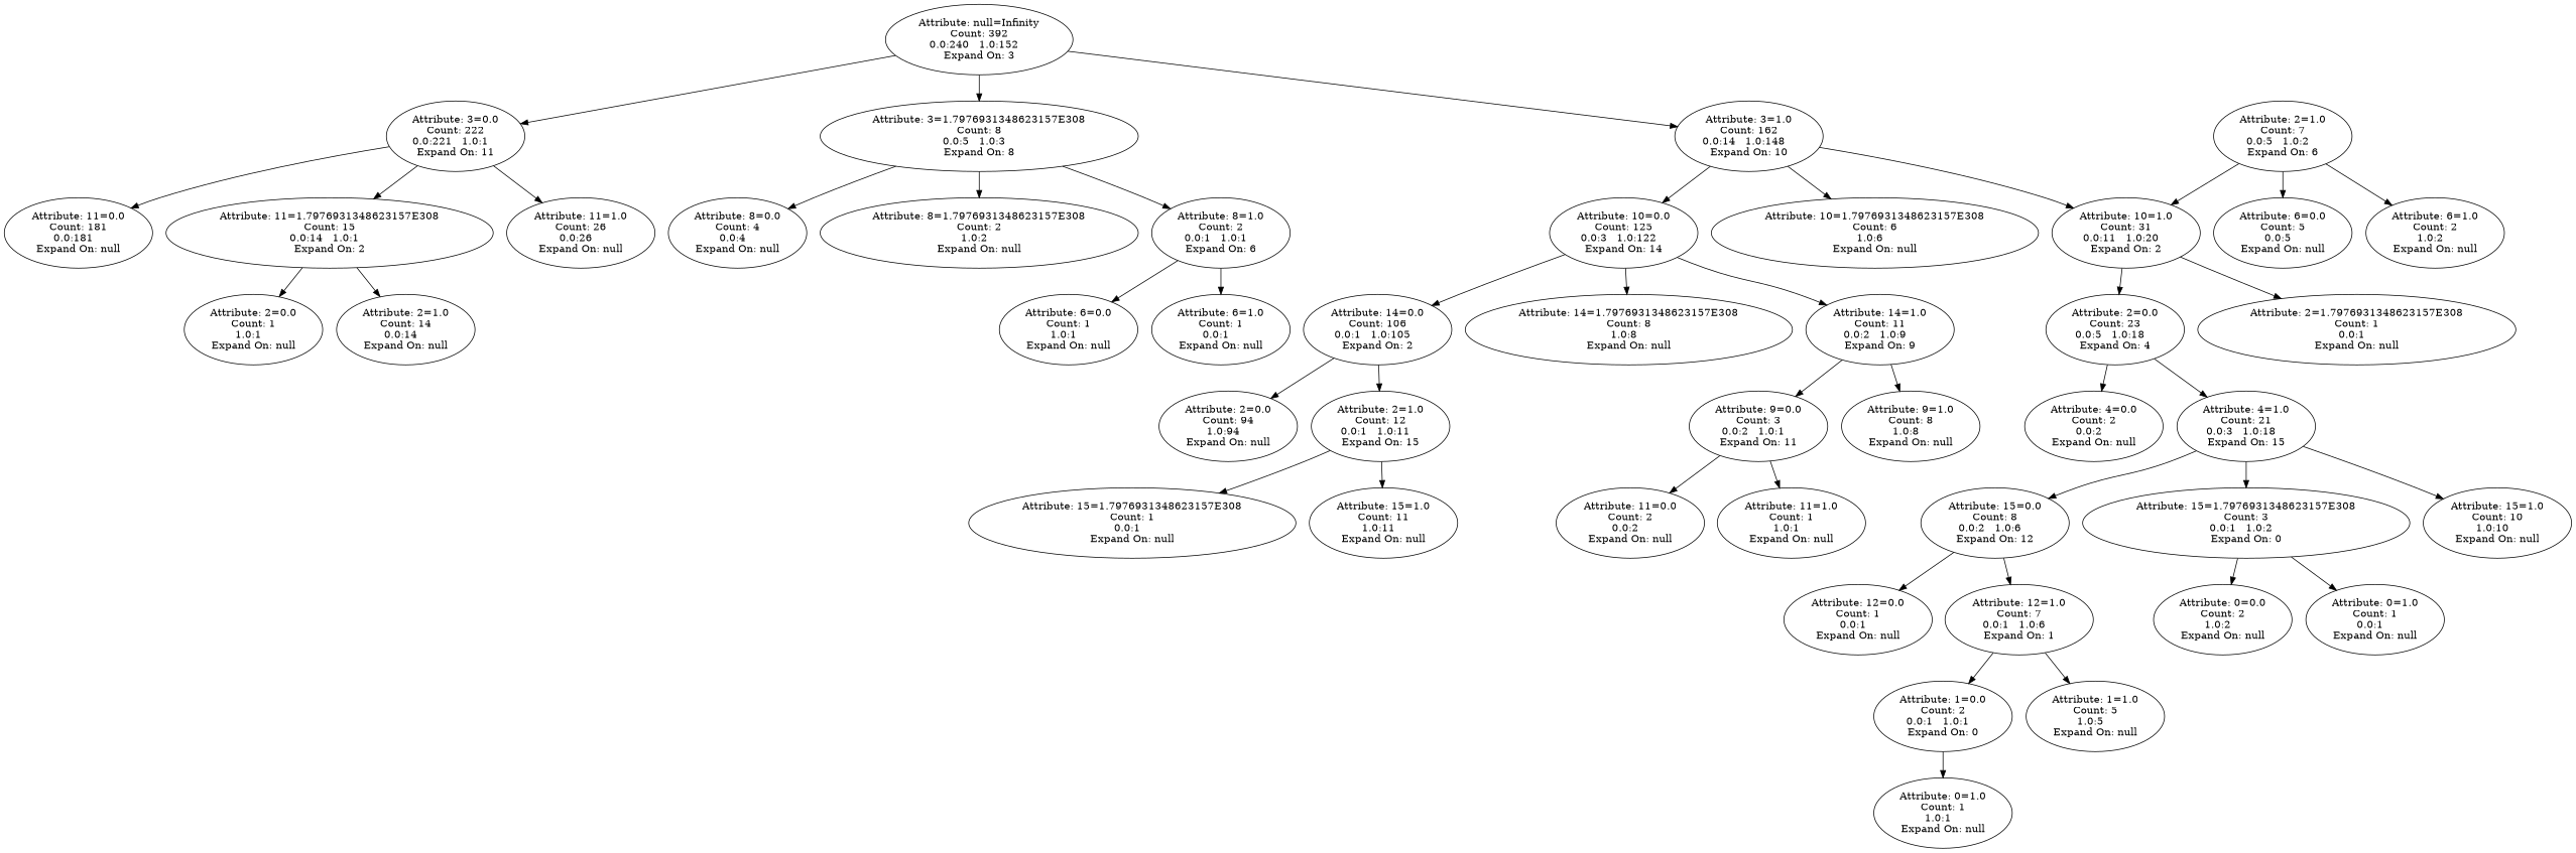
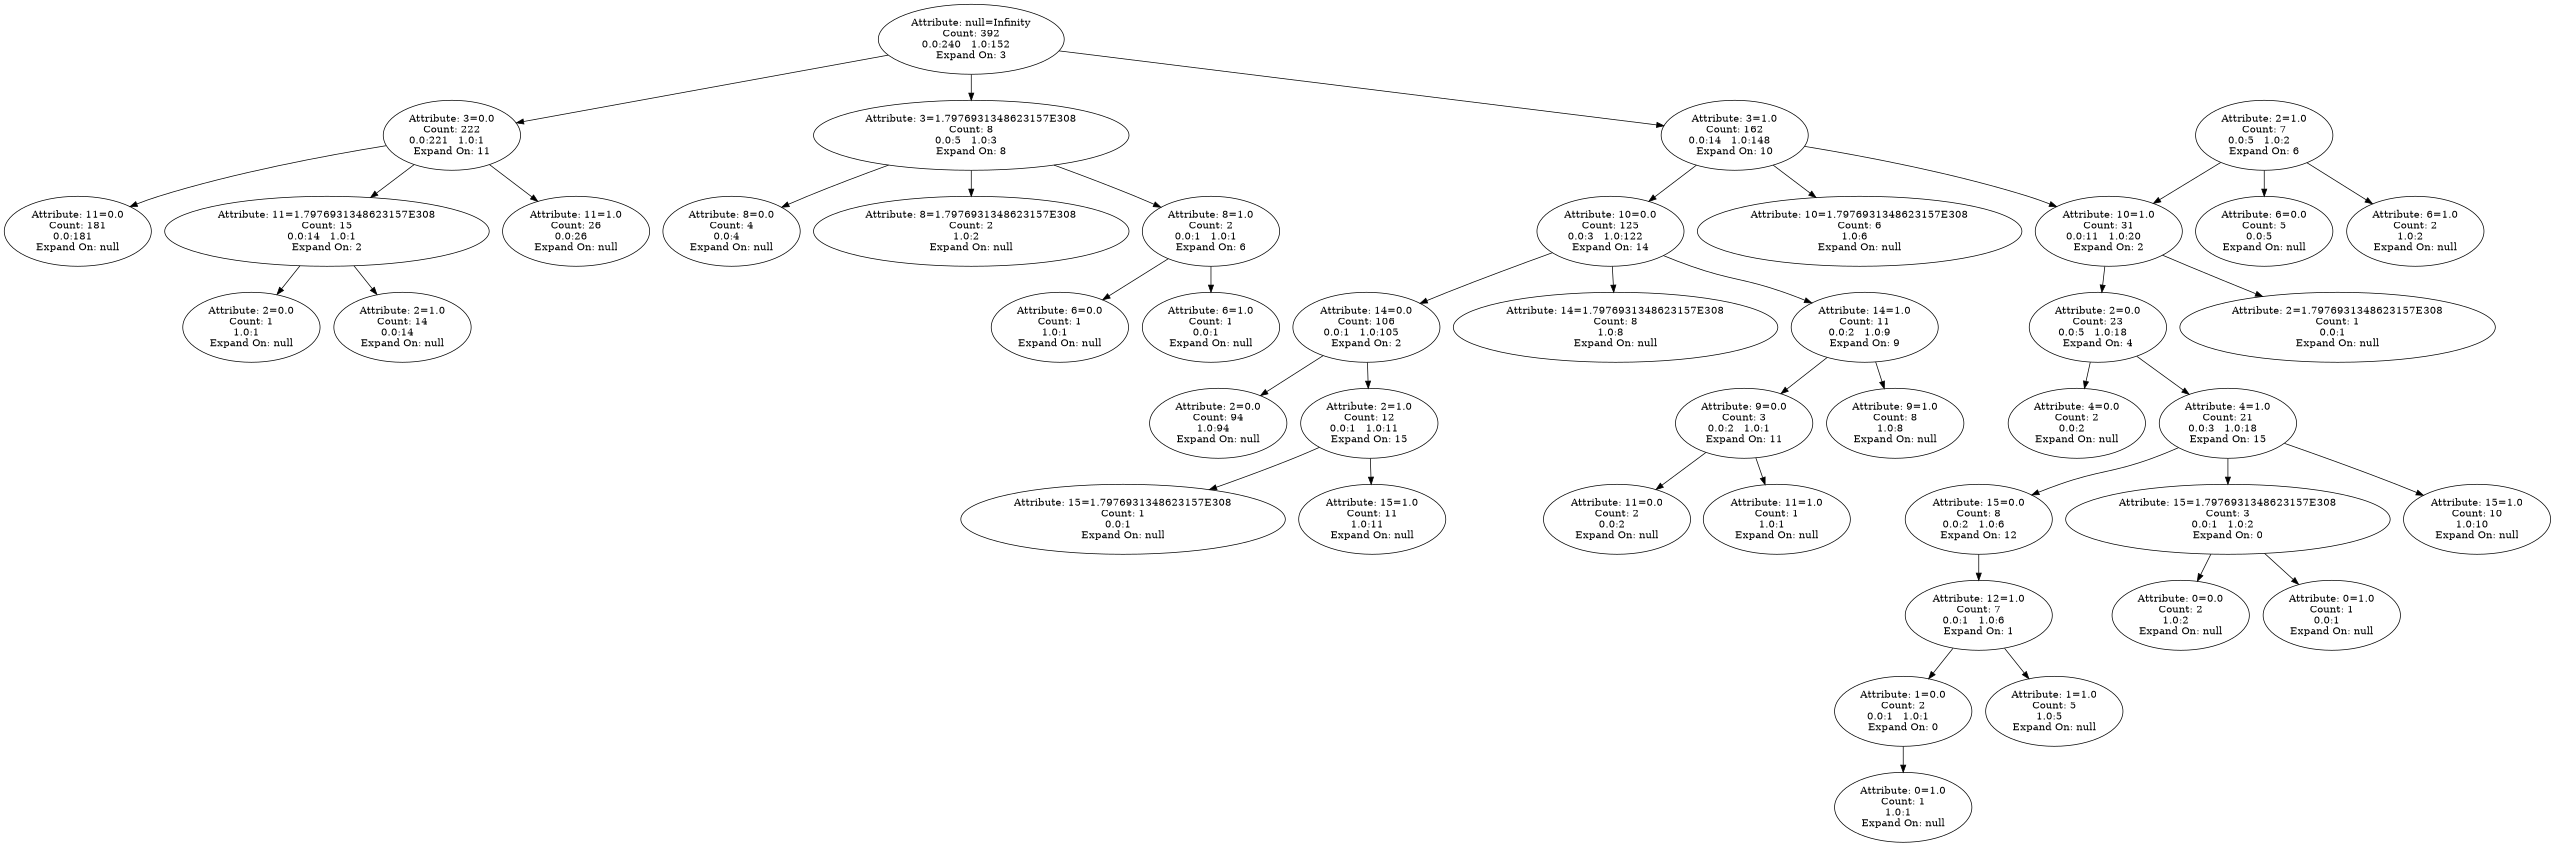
  digraph {
    n1 [label="Attribute: null=Infinity\nCount: 392\n0.0:240   1.0:152   \nExpand On: 3"]
    n2 [label="Attribute: 3=0.0\nCount: 222\n0.0:221   1.0:1   \nExpand On: 11"]
    n3 [label="Attribute: 3=1.7976931348623157E308\nCount: 8\n0.0:5   1.0:3   \nExpand On: 8"]
    n4 [label="Attribute: 3=1.0\nCount: 162\n0.0:14   1.0:148   \nExpand On: 10"]
    n5 [label="Attribute: 11=0.0\nCount: 181\n0.0:181   \nExpand On: null"]
    n6 [label="Attribute: 11=1.7976931348623157E308\nCount: 15\n0.0:14   1.0:1   \nExpand On: 2"]
    n7 [label="Attribute: 11=1.0\nCount: 26\n0.0:26   \nExpand On: null"]
    n8 [label="Attribute: 8=0.0\nCount: 4\n0.0:4   \nExpand On: null"]
    n9 [label="Attribute: 8=1.7976931348623157E308\nCount: 2\n1.0:2   \nExpand On: null"]
    n10 [label="Attribute: 8=1.0\nCount: 2\n0.0:1   1.0:1   \nExpand On: 6"]
    n11 [label="Attribute: 10=0.0\nCount: 125\n0.0:3   1.0:122   \nExpand On: 14"]
    n12 [label="Attribute: 10=1.7976931348623157E308\nCount: 6\n1.0:6   \nExpand On: null"]
    n13 [label="Attribute: 10=1.0\nCount: 31\n0.0:11   1.0:20   \nExpand On: 2"]
    n14 [label="Attribute: 2=0.0\nCount: 1\n1.0:1   \nExpand On: null"]
    n15 [label="Attribute: 2=1.0\nCount: 14\n0.0:14   \nExpand On: null"]
    n16 [label="Attribute: 6=0.0\nCount: 1\n1.0:1   \nExpand On: null"]
    n17 [label="Attribute: 6=1.0\nCount: 1\n0.0:1   \nExpand On: null"]
    n18 [label="Attribute: 14=0.0\nCount: 106\n0.0:1   1.0:105   \nExpand On: 2"]
    n19 [label="Attribute: 14=1.7976931348623157E308\nCount: 8\n1.0:8   \nExpand On: null"]
    n20 [label="Attribute: 14=1.0\nCount: 11\n0.0:2   1.0:9   \nExpand On: 9"]
    n21 [label="Attribute: 2=0.0\nCount: 23\n0.0:5   1.0:18   \nExpand On: 4"]
    n22 [label="Attribute: 2=1.7976931348623157E308\nCount: 1\n0.0:1   \nExpand On: null"]
    n23 [label="Attribute: 2=0.0\nCount: 94\n1.0:94   \nExpand On: null"]
    n24 [label="Attribute: 2=1.0\nCount: 12\n0.0:1   1.0:11   \nExpand On: 15"]
    n25 [label="Attribute: 9=0.0\nCount: 3\n0.0:2   1.0:1   \nExpand On: 11"]
    n26 [label="Attribute: 9=1.0\nCount: 8\n1.0:8   \nExpand On: null"]
    n27 [label="Attribute: 15=1.7976931348623157E308\nCount: 1\n0.0:1   \nExpand On: null"]
    n28 [label="Attribute: 15=1.0\nCount: 11\n1.0:11   \nExpand On: null"]
    n29 [label="Attribute: 11=0.0\nCount: 2\n0.0:2   \nExpand On: null"]
    n30 [label="Attribute: 11=1.0\nCount: 1\n1.0:1   \nExpand On: null"]
    n31 [label="Attribute: 4=0.0\nCount: 2\n0.0:2   \nExpand On: null"]
    n32 [label="Attribute: 4=1.0\nCount: 21\n0.0:3   1.0:18   \nExpand On: 15"]
    n33 [label="Attribute: 2=1.0\nCount: 7\n0.0:5   1.0:2   \nExpand On: 6"]
    n34 [label="Attribute: 6=0.0\nCount: 5\n0.0:5   \nExpand On: null"]
    n35 [label="Attribute: 6=1.0\nCount: 2\n1.0:2   \nExpand On: null"]
    n36 [label="Attribute: 15=0.0\nCount: 8\n0.0:2   1.0:6   \nExpand On: 12"]
    n37 [label="Attribute: 15=1.7976931348623157E308\nCount: 3\n0.0:1   1.0:2   \nExpand On: 0"]
    n38 [label="Attribute: 15=1.0\nCount: 10\n1.0:10   \nExpand On: null"]
-   n39 [label="Attribute: 12=0.0\nCount: 1\n0.0:1   \nExpand On: null"]
    n40 [label="Attribute: 12=1.0\nCount: 7\n0.0:1   1.0:6   \nExpand On: 1"]
    n41 [label="Attribute: 0=0.0\nCount: 2\n1.0:2   \nExpand On: null"]
    n42 [label="Attribute: 0=1.0\nCount: 1\n0.0:1   \nExpand On: null"]
    n43 [label="Attribute: 1=0.0\nCount: 2\n0.0:1   1.0:1   \nExpand On: 0"]
    n44 [label="Attribute: 1=1.0\nCount: 5\n1.0:5   \nExpand On: null"]
    n45 [label="Attribute: 0=1.0\nCount: 1\n1.0:1   \nExpand On: null"]
    n1 -> n2
    n1 -> n3
    n1 -> n4
    n2 -> n5
    n2 -> n6
    n2 -> n7
    n3 -> n8
    n3 -> n9
    n3 -> n10
    n4 -> n11
    n4 -> n12
    n4 -> n13
    n6 -> n14
    n6 -> n15
    n10 -> n16
    n10 -> n17
    n11 -> n18
    n11 -> n19
    n11 -> n20
    n13 -> n21
    n13 -> n22
    n18 -> n23
    n18 -> n24
    n20 -> n25
    n20 -> n26
    n21 -> n31
    n21 -> n32
    n24 -> n27
    n24 -> n28
    n25 -> n29
    n25 -> n30
    n32 -> n36
    n32 -> n37
    n32 -> n38
    n33 -> n13
    n33 -> n34
    n33 -> n35
-   n36 -> n39
    n36 -> n40
    n37 -> n41
    n37 -> n42
    n40 -> n43
    n40 -> n44
    n43 -> n45
  }
